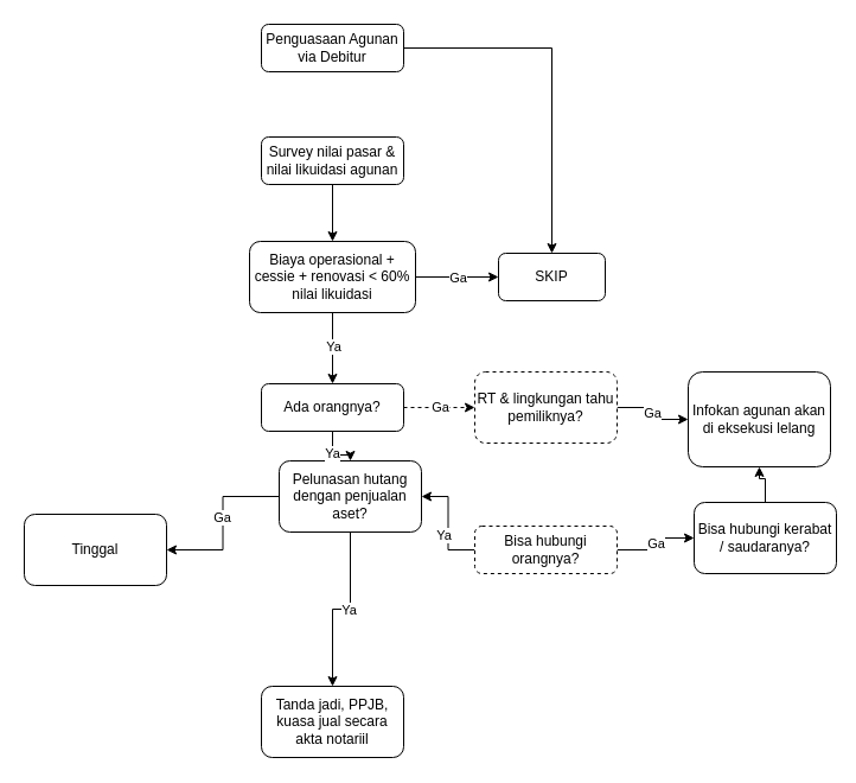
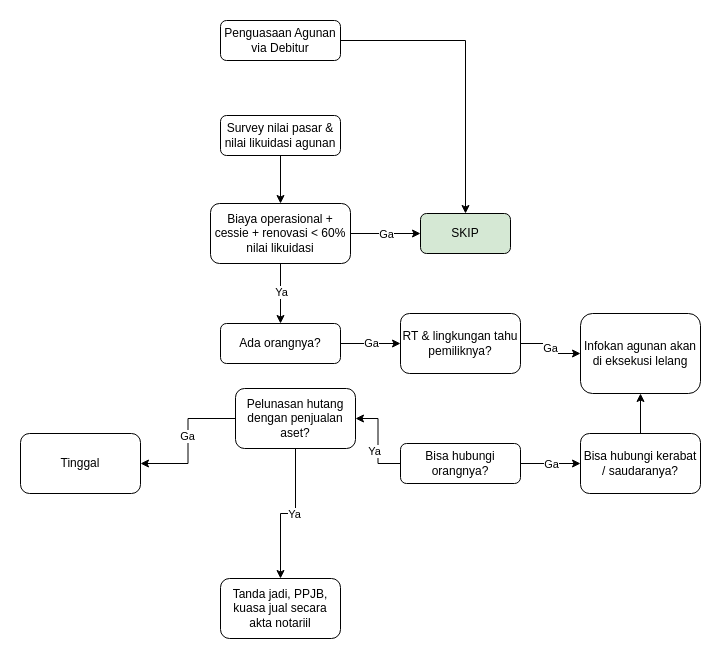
  <mxCell id="0" />
  <mxCell id="1" parent="0" />
  <mxCell id="2" value="" style="edgeStyle=orthogonalEdgeStyle;rounded=0;orthogonalLoop=1;jettySize=auto;html=1;" edge="1" parent="1" source="6" target="26"><mxGeometry relative="1" as="geometry" /></mxCell>
  <mxCell id="3" value="Ya" style="edgeLabel;html=1;align=center;verticalAlign=middle;resizable=0;points=[];" vertex="1" connectable="0" parent="2"><mxGeometry x="0.029" relative="1" as="geometry"><mxPoint y="-3" as="offset" /></mxGeometry></mxCell>
  <mxCell id="4" value="" style="edgeStyle=orthogonalEdgeStyle;rounded=0;orthogonalLoop=1;jettySize=auto;html=1;" edge="1" parent="1" source="6" target="33"><mxGeometry relative="1" as="geometry" /></mxCell>
  <mxCell id="5" value="Ga" style="edgeLabel;html=1;align=center;verticalAlign=middle;resizable=0;points=[];" vertex="1" connectable="0" parent="4"><mxGeometry x="-0.175" relative="1" as="geometry"><mxPoint x="6" as="offset" /></mxGeometry></mxCell>
  <mxCell id="6" value="Biaya operasional + cessie + renovasi &amp;lt; 60% nilai likuidasi" style="rounded=1;whiteSpace=wrap;html=1;fontSize=12;glass=0;strokeWidth=1;shadow=0;" parent="1" vertex="1"><mxGeometry x="210" y="203" width="140" height="60" as="geometry" /></mxCell>
  <mxCell id="7" value="Ga" style="edgeStyle=orthogonalEdgeStyle;rounded=0;orthogonalLoop=1;jettySize=auto;html=1;" edge="1" parent="1" source="8" target="14"><mxGeometry relative="1" as="geometry" /></mxCell>
- <mxCell id="8" value="RT &amp;amp; lingkungan tahu pemiliknya?" style="rounded=1;whiteSpace=wrap;html=1;fontSize=12;glass=0;strokeWidth=1;shadow=0;dashed=1;" parent="1" vertex="1"><mxGeometry x="400" y="313" width="120" height="60" as="geometry" /></mxCell>
+ <mxCell id="8" value="RT &amp;amp; lingkungan tahu pemiliknya?" style="rounded=1;whiteSpace=wrap;html=1;fontSize=12;glass=0;strokeWidth=1;shadow=0;" parent="1" vertex="1"><mxGeometry x="400" y="313" width="120" height="60" as="geometry" /></mxCell>
  <mxCell id="9" value="" style="edgeStyle=orthogonalEdgeStyle;rounded=0;orthogonalLoop=1;jettySize=auto;html=1;" edge="1" parent="1" source="13" target="16"><mxGeometry relative="1" as="geometry" /></mxCell>
  <mxCell id="10" value="Ga" style="edgeLabel;html=1;align=center;verticalAlign=middle;resizable=0;points=[];" vertex="1" connectable="0" parent="9"><mxGeometry relative="1" as="geometry"><mxPoint as="offset" /></mxGeometry></mxCell>
  <mxCell id="11" value="" style="edgeStyle=orthogonalEdgeStyle;rounded=0;orthogonalLoop=1;jettySize=auto;html=1;" edge="1" parent="1" source="13" target="21"><mxGeometry relative="1" as="geometry" /></mxCell>
  <mxCell id="12" value="Ya" style="edgeLabel;html=1;align=center;verticalAlign=middle;resizable=0;points=[];" vertex="1" connectable="0" parent="11"><mxGeometry x="-0.25" y="1" relative="1" as="geometry"><mxPoint x="-3" y="-1" as="offset" /></mxGeometry></mxCell>
- <mxCell id="13" value="Bisa hubungi orangnya?" style="rounded=1;whiteSpace=wrap;html=1;fontSize=12;glass=0;strokeWidth=1;shadow=0;dashed=1;" parent="1" vertex="1"><mxGeometry x="400" y="443" width="120" height="40" as="geometry" /></mxCell>
+ <mxCell id="13" value="Bisa hubungi orangnya?" style="rounded=1;whiteSpace=wrap;html=1;fontSize=12;glass=0;strokeWidth=1;shadow=0;" parent="1" vertex="1"><mxGeometry x="400" y="443" width="120" height="40" as="geometry" /></mxCell>
  <mxCell id="14" value="Infokan agunan akan di eksekusi lelang" style="rounded=1;whiteSpace=wrap;html=1;glass=0;strokeWidth=1;shadow=0;" vertex="1" parent="1"><mxGeometry x="580" y="313" width="120" height="80" as="geometry" /></mxCell>
  <mxCell id="15" value="" style="edgeStyle=orthogonalEdgeStyle;rounded=0;orthogonalLoop=1;jettySize=auto;html=1;" edge="1" parent="1" source="16" target="14"><mxGeometry relative="1" as="geometry" /></mxCell>
- <mxCell id="16" value="Bisa hubungi kerabat / saudaranya?" style="rounded=1;whiteSpace=wrap;html=1;glass=0;strokeWidth=1;shadow=0;" vertex="1" parent="1"><mxGeometry x="585" y="423" width="120" height="60" as="geometry" /></mxCell>
+ <mxCell id="16" value="Bisa hubungi kerabat / saudaranya?" style="rounded=1;whiteSpace=wrap;html=1;glass=0;strokeWidth=1;shadow=0;" vertex="1" parent="1"><mxGeometry x="580" y="433" width="120" height="60" as="geometry" /></mxCell>
  <mxCell id="17" value="" style="edgeStyle=orthogonalEdgeStyle;rounded=0;orthogonalLoop=1;jettySize=auto;html=1;entryX=0.5;entryY=0;entryDx=0;entryDy=0;" edge="1" parent="1" source="21" target="28"><mxGeometry relative="1" as="geometry"><mxPoint x="280" y="552" as="targetPoint" /></mxGeometry></mxCell>
  <mxCell id="18" value="Ya" style="edgeLabel;html=1;align=center;verticalAlign=middle;resizable=0;points=[];" vertex="1" connectable="0" parent="17"><mxGeometry x="-0.075" relative="1" as="geometry"><mxPoint as="offset" /></mxGeometry></mxCell>
  <mxCell id="19" value="" style="edgeStyle=orthogonalEdgeStyle;rounded=0;orthogonalLoop=1;jettySize=auto;html=1;" edge="1" parent="1" source="21" target="27"><mxGeometry relative="1" as="geometry" /></mxCell>
  <mxCell id="20" value="Ga" style="edgeLabel;html=1;align=center;verticalAlign=middle;resizable=0;points=[];" vertex="1" connectable="0" parent="19"><mxGeometry x="-0.075" y="-1" relative="1" as="geometry"><mxPoint as="offset" /></mxGeometry></mxCell>
  <mxCell id="21" value="Pelunasan hutang dengan penjualan aset?" style="whiteSpace=wrap;html=1;rounded=1;glass=0;strokeWidth=1;shadow=0;" vertex="1" parent="1"><mxGeometry x="235" y="388" width="120" height="60" as="geometry" /></mxCell>
- <mxCell id="22" value="" style="edgeStyle=orthogonalEdgeStyle;rounded=0;orthogonalLoop=1;jettySize=auto;html=1;" edge="1" parent="1" source="26" target="21"><mxGeometry relative="1" as="geometry" /></mxCell>
- <mxCell id="23" value="Ya" style="edgeLabel;html=1;align=center;verticalAlign=middle;resizable=0;points=[];" vertex="1" connectable="0" parent="22"><mxGeometry x="-0.086" y="-1" relative="1" as="geometry"><mxPoint as="offset" /></mxGeometry></mxCell>
- <mxCell id="24" value="" style="edgeStyle=orthogonalEdgeStyle;rounded=0;orthogonalLoop=1;jettySize=auto;html=1;dashed=1;" edge="1" parent="1" source="26" target="8"><mxGeometry relative="1" as="geometry" /></mxCell>
+ <mxCell id="24" value="" style="edgeStyle=orthogonalEdgeStyle;rounded=0;orthogonalLoop=1;jettySize=auto;html=1;" edge="1" parent="1" source="26" target="8"><mxGeometry relative="1" as="geometry" /></mxCell>
  <mxCell id="25" value="Ga" style="edgeLabel;html=1;align=center;verticalAlign=middle;resizable=0;points=[];" vertex="1" connectable="0" parent="24"><mxGeometry y="1" relative="1" as="geometry"><mxPoint as="offset" /></mxGeometry></mxCell>
  <mxCell id="26" value="Ada orangnya?" style="whiteSpace=wrap;html=1;rounded=1;glass=0;strokeWidth=1;shadow=0;" vertex="1" parent="1"><mxGeometry x="220" y="323" width="120" height="40" as="geometry" /></mxCell>
  <mxCell id="27" value="Tinggal" style="whiteSpace=wrap;html=1;rounded=1;glass=0;strokeWidth=1;shadow=0;" vertex="1" parent="1"><mxGeometry x="20" y="433" width="120" height="60" as="geometry" /></mxCell>
  <mxCell id="28" value="Tanda jadi, PPJB, kuasa jual secara akta notariil" style="whiteSpace=wrap;html=1;rounded=1;glass=0;strokeWidth=1;shadow=0;" vertex="1" parent="1"><mxGeometry x="220" y="578" width="120" height="60" as="geometry" /></mxCell>
  <mxCell id="29" value="" style="edgeStyle=orthogonalEdgeStyle;rounded=0;orthogonalLoop=1;jettySize=auto;html=1;" edge="1" parent="1" source="30" target="6"><mxGeometry relative="1" as="geometry" /></mxCell>
  <mxCell id="30" value="Survey nilai pasar &amp;amp; nilai likuidasi agunan" style="rounded=1;whiteSpace=wrap;html=1;fontSize=12;glass=0;strokeWidth=1;shadow=0;" vertex="1" parent="1"><mxGeometry x="220" y="115" width="120" height="40" as="geometry" /></mxCell>
  <mxCell id="31" value="" style="edgeStyle=orthogonalEdgeStyle;rounded=0;orthogonalLoop=1;jettySize=auto;html=1;" edge="1" parent="1" source="32" target="33"><mxGeometry relative="1" as="geometry" /></mxCell>
  <mxCell id="32" value="Penguasaan Agunan via Debitur" style="rounded=1;whiteSpace=wrap;html=1;fontSize=12;glass=0;strokeWidth=1;shadow=0;" vertex="1" parent="1"><mxGeometry x="220" y="20" width="120" height="40" as="geometry" /></mxCell>
- <mxCell id="33" value="SKIP" style="whiteSpace=wrap;html=1;rounded=1;glass=0;strokeWidth=1;shadow=0;" vertex="1" parent="1"><mxGeometry x="420" y="213" width="90" height="40" as="geometry" /></mxCell>
+ <mxCell id="33" value="SKIP" style="whiteSpace=wrap;html=1;rounded=1;glass=0;strokeWidth=1;shadow=0;fillColor=#d5e8d4;" vertex="1" parent="1"><mxGeometry x="420" y="213" width="90" height="40" as="geometry" /></mxCell>
  <mxCell id="34" style="edgeStyle=orthogonalEdgeStyle;rounded=0;orthogonalLoop=1;jettySize=auto;html=1;exitX=0.5;exitY=1;exitDx=0;exitDy=0;" edge="1" parent="1" source="33" target="33"><mxGeometry relative="1" as="geometry" /></mxCell>
